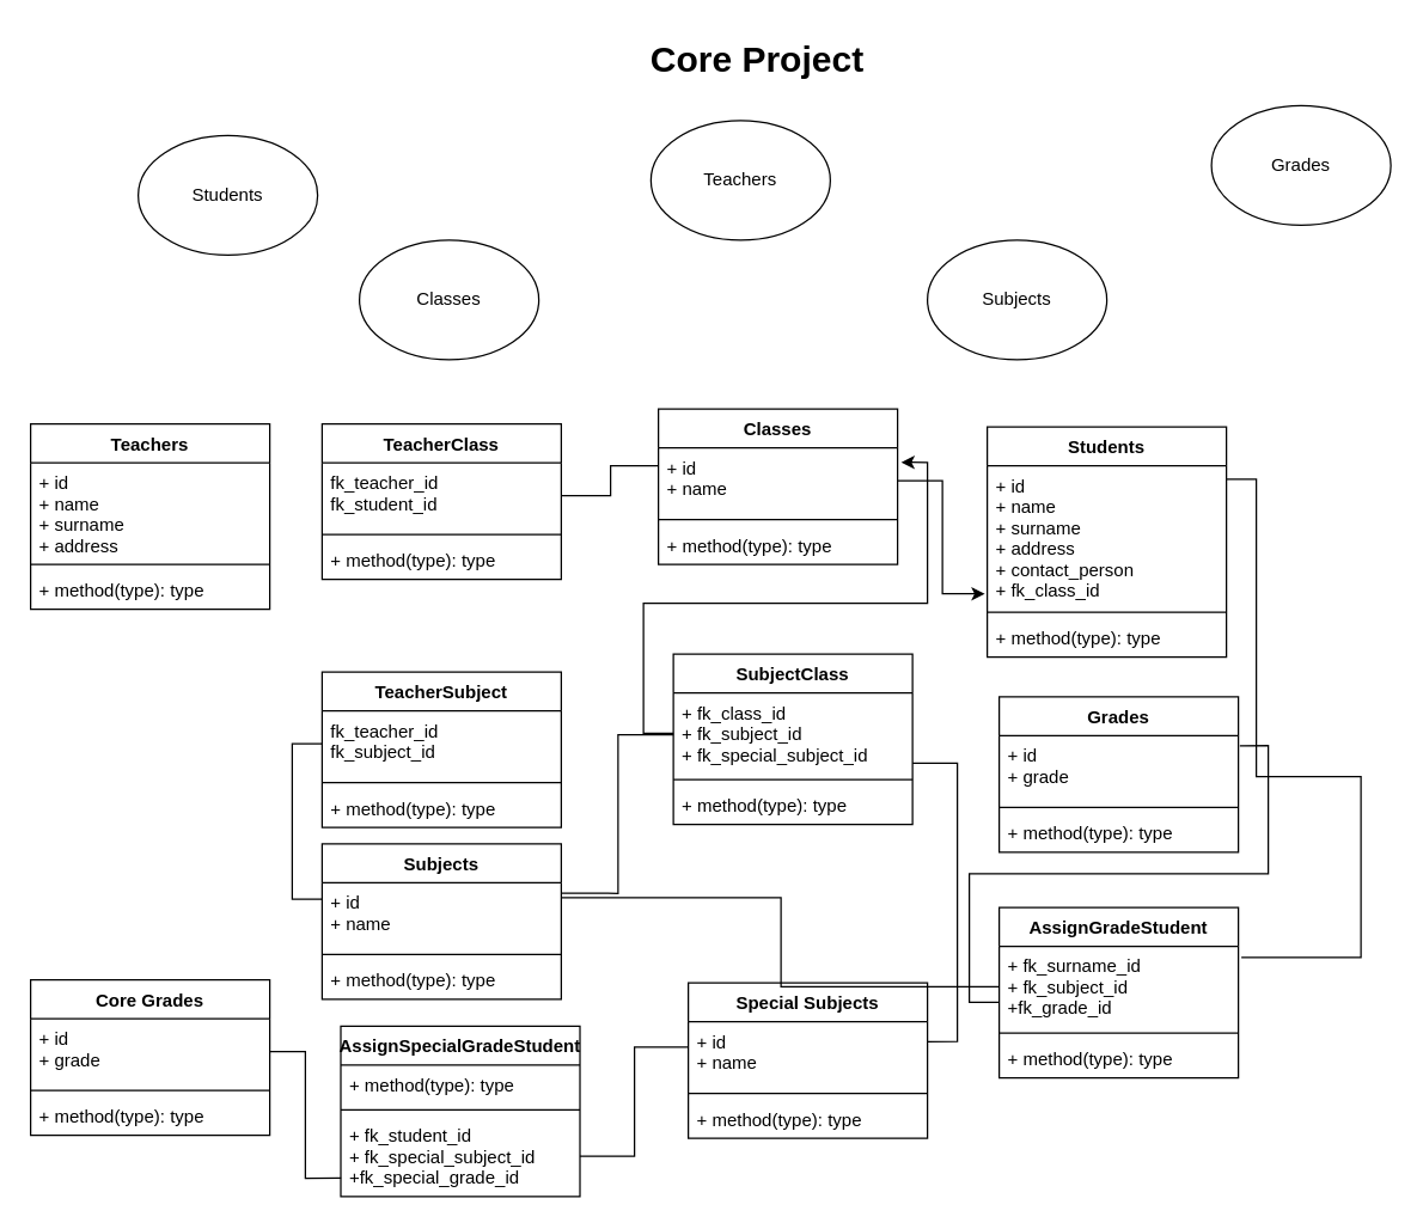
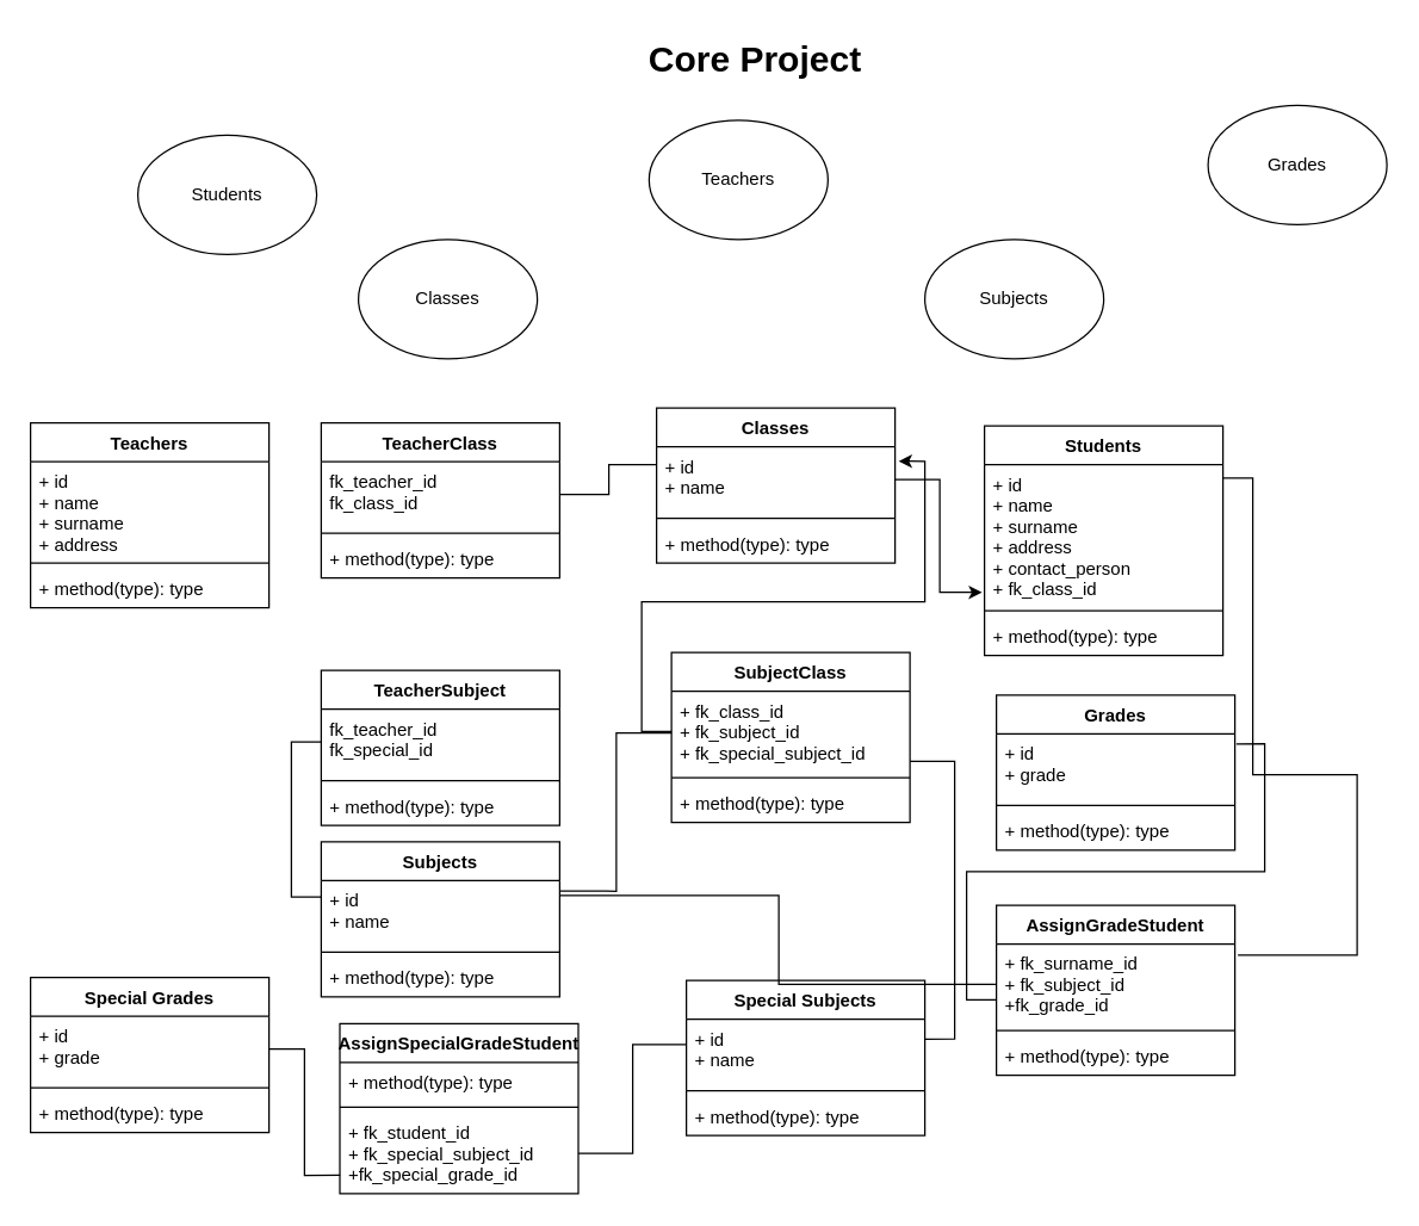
  <mxCell id="0" />
  <mxCell id="1" parent="0" />
  <mxCell id="2" value="&lt;h1&gt;Core Project&lt;/h1&gt;&lt;div&gt;&lt;br&gt;&lt;/div&gt;" style="text;html=1;strokeColor=none;fillColor=none;spacing=5;spacingTop=-20;whiteSpace=wrap;overflow=hidden;rounded=0;" vertex="1" parent="1"><mxGeometry x="430" y="20" width="190" height="50" as="geometry" /></mxCell>
  <mxCell id="3" value="Students" style="ellipse;whiteSpace=wrap;html=1;" vertex="1" parent="1"><mxGeometry x="92" y="90" width="120" height="80" as="geometry" /></mxCell>
  <mxCell id="4" value="Teachers" style="ellipse;whiteSpace=wrap;html=1;" vertex="1" parent="1"><mxGeometry x="435" y="80" width="120" height="80" as="geometry" /></mxCell>
  <mxCell id="5" value="Classes" style="ellipse;whiteSpace=wrap;html=1;" vertex="1" parent="1"><mxGeometry x="240" y="160" width="120" height="80" as="geometry" /></mxCell>
  <mxCell id="6" value="Subjects" style="ellipse;whiteSpace=wrap;html=1;" vertex="1" parent="1"><mxGeometry x="620" y="160" width="120" height="80" as="geometry" /></mxCell>
  <mxCell id="7" value="Grades" style="ellipse;whiteSpace=wrap;html=1;" vertex="1" parent="1"><mxGeometry x="810" y="70" width="120" height="80" as="geometry" /></mxCell>
  <mxCell id="8" style="edgeStyle=orthogonalEdgeStyle;rounded=0;orthogonalLoop=1;jettySize=auto;html=1;endArrow=none;endFill=0;" edge="1" parent="1" source="9" target="34"><mxGeometry relative="1" as="geometry"><Array as="points"><mxPoint x="408" y="311" /><mxPoint x="408" y="331" /></Array></mxGeometry></mxCell>
  <mxCell id="9" value="Classes" style="swimlane;fontStyle=1;align=center;verticalAlign=top;childLayout=stackLayout;horizontal=1;startSize=26;horizontalStack=0;resizeParent=1;resizeParentMax=0;resizeLast=0;collapsible=1;marginBottom=0;" vertex="1" parent="1"><mxGeometry x="440" y="273" width="160" height="104" as="geometry" /></mxCell>
  <mxCell id="10" value="+ id&#10;+ name&#10;&#10;" style="text;strokeColor=none;fillColor=none;align=left;verticalAlign=top;spacingLeft=4;spacingRight=4;overflow=hidden;rotatable=0;points=[[0,0.5],[1,0.5]];portConstraint=eastwest;" vertex="1" parent="9"><mxGeometry y="26" width="160" height="44" as="geometry" /></mxCell>
  <mxCell id="11" value="" style="line;strokeWidth=1;fillColor=none;align=left;verticalAlign=middle;spacingTop=-1;spacingLeft=3;spacingRight=3;rotatable=0;labelPosition=right;points=[];portConstraint=eastwest;" vertex="1" parent="9"><mxGeometry y="70" width="160" height="8" as="geometry" /></mxCell>
  <mxCell id="12" value="+ method(type): type" style="text;strokeColor=none;fillColor=none;align=left;verticalAlign=top;spacingLeft=4;spacingRight=4;overflow=hidden;rotatable=0;points=[[0,0.5],[1,0.5]];portConstraint=eastwest;" vertex="1" parent="9"><mxGeometry y="78" width="160" height="26" as="geometry" /></mxCell>
  <mxCell id="13" value="Teachers" style="swimlane;fontStyle=1;align=center;verticalAlign=top;childLayout=stackLayout;horizontal=1;startSize=26;horizontalStack=0;resizeParent=1;resizeParentMax=0;resizeLast=0;collapsible=1;marginBottom=0;" vertex="1" parent="1"><mxGeometry x="20" y="283" width="160" height="124" as="geometry" /></mxCell>
  <mxCell id="14" value="+ id&#10;+ name&#10;+ surname&#10;+ address&#10;&#10;" style="text;strokeColor=none;fillColor=none;align=left;verticalAlign=top;spacingLeft=4;spacingRight=4;overflow=hidden;rotatable=0;points=[[0,0.5],[1,0.5]];portConstraint=eastwest;" vertex="1" parent="13"><mxGeometry y="26" width="160" height="64" as="geometry" /></mxCell>
  <mxCell id="15" value="" style="line;strokeWidth=1;fillColor=none;align=left;verticalAlign=middle;spacingTop=-1;spacingLeft=3;spacingRight=3;rotatable=0;labelPosition=right;points=[];portConstraint=eastwest;" vertex="1" parent="13"><mxGeometry y="90" width="160" height="8" as="geometry" /></mxCell>
  <mxCell id="16" value="+ method(type): type" style="text;strokeColor=none;fillColor=none;align=left;verticalAlign=top;spacingLeft=4;spacingRight=4;overflow=hidden;rotatable=0;points=[[0,0.5],[1,0.5]];portConstraint=eastwest;" vertex="1" parent="13"><mxGeometry y="98" width="160" height="26" as="geometry" /></mxCell>
  <mxCell id="17" value="Students" style="swimlane;fontStyle=1;align=center;verticalAlign=top;childLayout=stackLayout;horizontal=1;startSize=26;horizontalStack=0;resizeParent=1;resizeParentMax=0;resizeLast=0;collapsible=1;marginBottom=0;" vertex="1" parent="1"><mxGeometry x="660" y="285" width="160" height="154" as="geometry" /></mxCell>
  <mxCell id="18" value="+ id&#10;+ name&#10;+ surname&#10;+ address&#10;+ contact_person&#10;+ fk_class_id&#10;" style="text;strokeColor=none;fillColor=none;align=left;verticalAlign=top;spacingLeft=4;spacingRight=4;overflow=hidden;rotatable=0;points=[[0,0.5],[1,0.5]];portConstraint=eastwest;" vertex="1" parent="17"><mxGeometry y="26" width="160" height="94" as="geometry" /></mxCell>
  <mxCell id="19" value="" style="line;strokeWidth=1;fillColor=none;align=left;verticalAlign=middle;spacingTop=-1;spacingLeft=3;spacingRight=3;rotatable=0;labelPosition=right;points=[];portConstraint=eastwest;" vertex="1" parent="17"><mxGeometry y="120" width="160" height="8" as="geometry" /></mxCell>
  <mxCell id="20" value="+ method(type): type" style="text;strokeColor=none;fillColor=none;align=left;verticalAlign=top;spacingLeft=4;spacingRight=4;overflow=hidden;rotatable=0;points=[[0,0.5],[1,0.5]];portConstraint=eastwest;" vertex="1" parent="17"><mxGeometry y="128" width="160" height="26" as="geometry" /></mxCell>
  <mxCell id="21" value="Subjects" style="swimlane;fontStyle=1;align=center;verticalAlign=top;childLayout=stackLayout;horizontal=1;startSize=26;horizontalStack=0;resizeParent=1;resizeParentMax=0;resizeLast=0;collapsible=1;marginBottom=0;" vertex="1" parent="1"><mxGeometry x="215" y="564" width="160" height="104" as="geometry" /></mxCell>
  <mxCell id="22" value="+ id&#10;+ name&#10;&#10;" style="text;strokeColor=none;fillColor=none;align=left;verticalAlign=top;spacingLeft=4;spacingRight=4;overflow=hidden;rotatable=0;points=[[0,0.5],[1,0.5]];portConstraint=eastwest;" vertex="1" parent="21"><mxGeometry y="26" width="160" height="44" as="geometry" /></mxCell>
  <mxCell id="23" value="" style="line;strokeWidth=1;fillColor=none;align=left;verticalAlign=middle;spacingTop=-1;spacingLeft=3;spacingRight=3;rotatable=0;labelPosition=right;points=[];portConstraint=eastwest;" vertex="1" parent="21"><mxGeometry y="70" width="160" height="8" as="geometry" /></mxCell>
  <mxCell id="24" value="+ method(type): type" style="text;strokeColor=none;fillColor=none;align=left;verticalAlign=top;spacingLeft=4;spacingRight=4;overflow=hidden;rotatable=0;points=[[0,0.5],[1,0.5]];portConstraint=eastwest;" vertex="1" parent="21"><mxGeometry y="78" width="160" height="26" as="geometry" /></mxCell>
  <mxCell id="25" value="Grades" style="swimlane;fontStyle=1;align=center;verticalAlign=top;childLayout=stackLayout;horizontal=1;startSize=26;horizontalStack=0;resizeParent=1;resizeParentMax=0;resizeLast=0;collapsible=1;marginBottom=0;" vertex="1" parent="1"><mxGeometry x="668" y="465.5" width="160" height="104" as="geometry" /></mxCell>
  <mxCell id="26" value="+ id&#10;+ grade&#10;&#10;" style="text;strokeColor=none;fillColor=none;align=left;verticalAlign=top;spacingLeft=4;spacingRight=4;overflow=hidden;rotatable=0;points=[[0,0.5],[1,0.5]];portConstraint=eastwest;" vertex="1" parent="25"><mxGeometry y="26" width="160" height="44" as="geometry" /></mxCell>
  <mxCell id="27" value="" style="line;strokeWidth=1;fillColor=none;align=left;verticalAlign=middle;spacingTop=-1;spacingLeft=3;spacingRight=3;rotatable=0;labelPosition=right;points=[];portConstraint=eastwest;" vertex="1" parent="25"><mxGeometry y="70" width="160" height="8" as="geometry" /></mxCell>
  <mxCell id="28" value="+ method(type): type" style="text;strokeColor=none;fillColor=none;align=left;verticalAlign=top;spacingLeft=4;spacingRight=4;overflow=hidden;rotatable=0;points=[[0,0.5],[1,0.5]];portConstraint=eastwest;" vertex="1" parent="25"><mxGeometry y="78" width="160" height="26" as="geometry" /></mxCell>
- <mxCell id="29" value="Core Grades" style="swimlane;fontStyle=1;align=center;verticalAlign=top;childLayout=stackLayout;horizontal=1;startSize=26;horizontalStack=0;resizeParent=1;resizeParentMax=0;resizeLast=0;collapsible=1;marginBottom=0;" vertex="1" parent="1"><mxGeometry x="20" y="655" width="160" height="104" as="geometry" /></mxCell>
+ <mxCell id="29" value="Special Grades" style="swimlane;fontStyle=1;align=center;verticalAlign=top;childLayout=stackLayout;horizontal=1;startSize=26;horizontalStack=0;resizeParent=1;resizeParentMax=0;resizeLast=0;collapsible=1;marginBottom=0;" vertex="1" parent="1"><mxGeometry x="20" y="655" width="160" height="104" as="geometry" /></mxCell>
  <mxCell id="30" value="+ id&#10;+ grade&#10;&#10;" style="text;strokeColor=none;fillColor=none;align=left;verticalAlign=top;spacingLeft=4;spacingRight=4;overflow=hidden;rotatable=0;points=[[0,0.5],[1,0.5]];portConstraint=eastwest;" vertex="1" parent="29"><mxGeometry y="26" width="160" height="44" as="geometry" /></mxCell>
  <mxCell id="31" value="" style="line;strokeWidth=1;fillColor=none;align=left;verticalAlign=middle;spacingTop=-1;spacingLeft=3;spacingRight=3;rotatable=0;labelPosition=right;points=[];portConstraint=eastwest;" vertex="1" parent="29"><mxGeometry y="70" width="160" height="8" as="geometry" /></mxCell>
  <mxCell id="32" value="+ method(type): type" style="text;strokeColor=none;fillColor=none;align=left;verticalAlign=top;spacingLeft=4;spacingRight=4;overflow=hidden;rotatable=0;points=[[0,0.5],[1,0.5]];portConstraint=eastwest;" vertex="1" parent="29"><mxGeometry y="78" width="160" height="26" as="geometry" /></mxCell>
  <mxCell id="33" value="TeacherClass" style="swimlane;fontStyle=1;align=center;verticalAlign=top;childLayout=stackLayout;horizontal=1;startSize=26;horizontalStack=0;resizeParent=1;resizeParentMax=0;resizeLast=0;collapsible=1;marginBottom=0;" vertex="1" parent="1"><mxGeometry x="215" y="283" width="160" height="104" as="geometry" /></mxCell>
- <mxCell id="34" value="fk_teacher_id&#10;fk_student_id&#10;" style="text;strokeColor=none;fillColor=none;align=left;verticalAlign=top;spacingLeft=4;spacingRight=4;overflow=hidden;rotatable=0;points=[[0,0.5],[1,0.5]];portConstraint=eastwest;" vertex="1" parent="33"><mxGeometry y="26" width="160" height="44" as="geometry" /></mxCell>
+ <mxCell id="34" value="fk_teacher_id&#10;fk_class_id&#10;" style="text;strokeColor=none;fillColor=none;align=left;verticalAlign=top;spacingLeft=4;spacingRight=4;overflow=hidden;rotatable=0;points=[[0,0.5],[1,0.5]];portConstraint=eastwest;" vertex="1" parent="33"><mxGeometry y="26" width="160" height="44" as="geometry" /></mxCell>
  <mxCell id="35" value="" style="line;strokeWidth=1;fillColor=none;align=left;verticalAlign=middle;spacingTop=-1;spacingLeft=3;spacingRight=3;rotatable=0;labelPosition=right;points=[];portConstraint=eastwest;" vertex="1" parent="33"><mxGeometry y="70" width="160" height="8" as="geometry" /></mxCell>
  <mxCell id="36" value="+ method(type): type" style="text;strokeColor=none;fillColor=none;align=left;verticalAlign=top;spacingLeft=4;spacingRight=4;overflow=hidden;rotatable=0;points=[[0,0.5],[1,0.5]];portConstraint=eastwest;" vertex="1" parent="33"><mxGeometry y="78" width="160" height="26" as="geometry" /></mxCell>
  <mxCell id="37" value="TeacherSubject" style="swimlane;fontStyle=1;align=center;verticalAlign=top;childLayout=stackLayout;horizontal=1;startSize=26;horizontalStack=0;resizeParent=1;resizeParentMax=0;resizeLast=0;collapsible=1;marginBottom=0;" vertex="1" parent="1"><mxGeometry x="215" y="449" width="160" height="104" as="geometry" /></mxCell>
- <mxCell id="38" value="fk_teacher_id&#10;fk_subject_id&#10;" style="text;strokeColor=none;fillColor=none;align=left;verticalAlign=top;spacingLeft=4;spacingRight=4;overflow=hidden;rotatable=0;points=[[0,0.5],[1,0.5]];portConstraint=eastwest;" vertex="1" parent="37"><mxGeometry y="26" width="160" height="44" as="geometry" /></mxCell>
+ <mxCell id="38" value="fk_teacher_id&#10;fk_special_id&#10;" style="text;strokeColor=none;fillColor=none;align=left;verticalAlign=top;spacingLeft=4;spacingRight=4;overflow=hidden;rotatable=0;points=[[0,0.5],[1,0.5]];portConstraint=eastwest;" vertex="1" parent="37"><mxGeometry y="26" width="160" height="44" as="geometry" /></mxCell>
  <mxCell id="39" value="" style="line;strokeWidth=1;fillColor=none;align=left;verticalAlign=middle;spacingTop=-1;spacingLeft=3;spacingRight=3;rotatable=0;labelPosition=right;points=[];portConstraint=eastwest;" vertex="1" parent="37"><mxGeometry y="70" width="160" height="8" as="geometry" /></mxCell>
  <mxCell id="40" value="+ method(type): type" style="text;strokeColor=none;fillColor=none;align=left;verticalAlign=top;spacingLeft=4;spacingRight=4;overflow=hidden;rotatable=0;points=[[0,0.5],[1,0.5]];portConstraint=eastwest;" vertex="1" parent="37"><mxGeometry y="78" width="160" height="26" as="geometry" /></mxCell>
  <mxCell id="41" value="SubjectClass" style="swimlane;fontStyle=1;align=center;verticalAlign=top;childLayout=stackLayout;horizontal=1;startSize=26;horizontalStack=0;resizeParent=1;resizeParentMax=0;resizeLast=0;collapsible=1;marginBottom=0;" vertex="1" parent="1"><mxGeometry x="450" y="437" width="160" height="114" as="geometry" /></mxCell>
  <mxCell id="42" value="+ fk_class_id&#10;+ fk_subject_id&#10;+ fk_special_subject_id" style="text;strokeColor=none;fillColor=none;align=left;verticalAlign=top;spacingLeft=4;spacingRight=4;overflow=hidden;rotatable=0;points=[[0,0.5],[1,0.5]];portConstraint=eastwest;" vertex="1" parent="41"><mxGeometry y="26" width="160" height="54" as="geometry" /></mxCell>
  <mxCell id="43" value="" style="line;strokeWidth=1;fillColor=none;align=left;verticalAlign=middle;spacingTop=-1;spacingLeft=3;spacingRight=3;rotatable=0;labelPosition=right;points=[];portConstraint=eastwest;" vertex="1" parent="41"><mxGeometry y="80" width="160" height="8" as="geometry" /></mxCell>
  <mxCell id="44" value="+ method(type): type" style="text;strokeColor=none;fillColor=none;align=left;verticalAlign=top;spacingLeft=4;spacingRight=4;overflow=hidden;rotatable=0;points=[[0,0.5],[1,0.5]];portConstraint=eastwest;" vertex="1" parent="41"><mxGeometry y="88" width="160" height="26" as="geometry" /></mxCell>
  <mxCell id="45" value="Special Subjects" style="swimlane;fontStyle=1;align=center;verticalAlign=top;childLayout=stackLayout;horizontal=1;startSize=26;horizontalStack=0;resizeParent=1;resizeParentMax=0;resizeLast=0;collapsible=1;marginBottom=0;" vertex="1" parent="1"><mxGeometry x="460" y="657" width="160" height="104" as="geometry" /></mxCell>
  <mxCell id="46" value="+ id&#10;+ name&#10;" style="text;strokeColor=none;fillColor=none;align=left;verticalAlign=top;spacingLeft=4;spacingRight=4;overflow=hidden;rotatable=0;points=[[0,0.5],[1,0.5]];portConstraint=eastwest;" vertex="1" parent="45"><mxGeometry y="26" width="160" height="44" as="geometry" /></mxCell>
  <mxCell id="47" value="" style="line;strokeWidth=1;fillColor=none;align=left;verticalAlign=middle;spacingTop=-1;spacingLeft=3;spacingRight=3;rotatable=0;labelPosition=right;points=[];portConstraint=eastwest;" vertex="1" parent="45"><mxGeometry y="70" width="160" height="8" as="geometry" /></mxCell>
  <mxCell id="48" value="+ method(type): type" style="text;strokeColor=none;fillColor=none;align=left;verticalAlign=top;spacingLeft=4;spacingRight=4;overflow=hidden;rotatable=0;points=[[0,0.5],[1,0.5]];portConstraint=eastwest;" vertex="1" parent="45"><mxGeometry y="78" width="160" height="26" as="geometry" /></mxCell>
  <mxCell id="49" value="AssignGradeStudent" style="swimlane;fontStyle=1;align=center;verticalAlign=top;childLayout=stackLayout;horizontal=1;startSize=26;horizontalStack=0;resizeParent=1;resizeParentMax=0;resizeLast=0;collapsible=1;marginBottom=0;" vertex="1" parent="1"><mxGeometry x="668" y="606.5" width="160" height="114" as="geometry" /></mxCell>
  <mxCell id="50" value="+ fk_surname_id&#10;+ fk_subject_id&#10;+fk_grade_id&#10;&#10;" style="text;strokeColor=none;fillColor=none;align=left;verticalAlign=top;spacingLeft=4;spacingRight=4;overflow=hidden;rotatable=0;points=[[0,0.5],[1,0.5]];portConstraint=eastwest;" vertex="1" parent="49"><mxGeometry y="26" width="160" height="54" as="geometry" /></mxCell>
  <mxCell id="51" value="" style="line;strokeWidth=1;fillColor=none;align=left;verticalAlign=middle;spacingTop=-1;spacingLeft=3;spacingRight=3;rotatable=0;labelPosition=right;points=[];portConstraint=eastwest;" vertex="1" parent="49"><mxGeometry y="80" width="160" height="8" as="geometry" /></mxCell>
  <mxCell id="52" value="+ method(type): type" style="text;strokeColor=none;fillColor=none;align=left;verticalAlign=top;spacingLeft=4;spacingRight=4;overflow=hidden;rotatable=0;points=[[0,0.5],[1,0.5]];portConstraint=eastwest;" vertex="1" parent="49"><mxGeometry y="88" width="160" height="26" as="geometry" /></mxCell>
  <mxCell id="53" value="AssignSpecialGradeStudent" style="swimlane;fontStyle=1;align=center;verticalAlign=top;childLayout=stackLayout;horizontal=1;startSize=26;horizontalStack=0;resizeParent=1;resizeParentMax=0;resizeLast=0;collapsible=1;marginBottom=0;" vertex="1" parent="1"><mxGeometry x="227.5" y="686" width="160" height="114" as="geometry" /></mxCell>
  <mxCell id="54" value="+ method(type): type" style="text;strokeColor=none;fillColor=none;align=left;verticalAlign=top;spacingLeft=4;spacingRight=4;overflow=hidden;rotatable=0;points=[[0,0.5],[1,0.5]];portConstraint=eastwest;" vertex="1" parent="53"><mxGeometry y="26" width="160" height="26" as="geometry" /></mxCell>
  <mxCell id="55" value="" style="line;strokeWidth=1;fillColor=none;align=left;verticalAlign=middle;spacingTop=-1;spacingLeft=3;spacingRight=3;rotatable=0;labelPosition=right;points=[];portConstraint=eastwest;" vertex="1" parent="53"><mxGeometry y="52" width="160" height="8" as="geometry" /></mxCell>
  <mxCell id="56" value="+ fk_student_id&#10;+ fk_special_subject_id&#10;+fk_special_grade_id&#10;&#10;" style="text;strokeColor=none;fillColor=none;align=left;verticalAlign=top;spacingLeft=4;spacingRight=4;overflow=hidden;rotatable=0;points=[[0,0.5],[1,0.5]];portConstraint=eastwest;" vertex="1" parent="53"><mxGeometry y="60" width="160" height="54" as="geometry" /></mxCell>
  <mxCell id="57" style="edgeStyle=orthogonalEdgeStyle;rounded=0;orthogonalLoop=1;jettySize=auto;html=1;entryX=1;entryY=0.161;entryDx=0;entryDy=0;entryPerimeter=0;endArrow=none;endFill=0;" edge="1" parent="1" source="42" target="22"><mxGeometry relative="1" as="geometry"><Array as="points"><mxPoint x="413" y="491" /><mxPoint x="413" y="597" /></Array></mxGeometry></mxCell>
  <mxCell id="58" style="edgeStyle=orthogonalEdgeStyle;rounded=0;orthogonalLoop=1;jettySize=auto;html=1;entryX=1.015;entryY=0.22;entryDx=0;entryDy=0;entryPerimeter=0;" edge="1" parent="1" source="42" target="10"><mxGeometry relative="1" as="geometry" /></mxCell>
  <mxCell id="59" style="edgeStyle=orthogonalEdgeStyle;rounded=0;orthogonalLoop=1;jettySize=auto;html=1;entryX=-0.01;entryY=0.911;entryDx=0;entryDy=0;entryPerimeter=0;" edge="1" parent="1" source="10" target="18"><mxGeometry relative="1" as="geometry" /></mxCell>
  <mxCell id="60" style="edgeStyle=orthogonalEdgeStyle;rounded=0;orthogonalLoop=1;jettySize=auto;html=1;entryX=0;entryY=0.5;entryDx=0;entryDy=0;endArrow=none;endFill=0;" edge="1" parent="1" source="22" target="38"><mxGeometry relative="1" as="geometry"><Array as="points"><mxPoint x="195" y="601" /><mxPoint x="195" y="497" /></Array></mxGeometry></mxCell>
  <mxCell id="61" style="edgeStyle=orthogonalEdgeStyle;rounded=0;orthogonalLoop=1;jettySize=auto;html=1;entryX=1;entryY=0.5;entryDx=0;entryDy=0;endArrow=none;endFill=0;" edge="1" parent="1" source="46" target="56"><mxGeometry relative="1" as="geometry"><Array as="points"><mxPoint x="424" y="700" /><mxPoint x="424" y="773" /></Array></mxGeometry></mxCell>
  <mxCell id="62" style="edgeStyle=orthogonalEdgeStyle;rounded=0;orthogonalLoop=1;jettySize=auto;html=1;entryX=0.001;entryY=0.772;entryDx=0;entryDy=0;entryPerimeter=0;endArrow=none;endFill=0;" edge="1" parent="1" source="30" target="56"><mxGeometry relative="1" as="geometry" /></mxCell>
  <mxCell id="63" style="edgeStyle=orthogonalEdgeStyle;rounded=0;orthogonalLoop=1;jettySize=auto;html=1;entryX=0.998;entryY=0.303;entryDx=0;entryDy=0;entryPerimeter=0;endArrow=none;endFill=0;" edge="1" parent="1" source="42" target="46"><mxGeometry relative="1" as="geometry"><Array as="points"><mxPoint x="640" y="510" /><mxPoint x="640" y="696" /></Array></mxGeometry></mxCell>
  <mxCell id="64" style="edgeStyle=orthogonalEdgeStyle;rounded=0;orthogonalLoop=1;jettySize=auto;html=1;endArrow=none;endFill=0;" edge="1" parent="1" source="50" target="22"><mxGeometry relative="1" as="geometry"><Array as="points"><mxPoint x="522" y="660" /><mxPoint x="522" y="600" /></Array></mxGeometry></mxCell>
  <mxCell id="65" style="edgeStyle=orthogonalEdgeStyle;rounded=0;orthogonalLoop=1;jettySize=auto;html=1;endArrow=none;endFill=0;" edge="1" parent="1" source="18"><mxGeometry relative="1" as="geometry"><mxPoint x="840" y="640" as="targetPoint" /><Array as="points"><mxPoint x="840" y="320" /><mxPoint x="840" y="519" /><mxPoint x="910" y="519" /><mxPoint x="910" y="640" /><mxPoint x="830" y="640" /></Array></mxGeometry></mxCell>
  <mxCell id="66" style="edgeStyle=orthogonalEdgeStyle;rounded=0;orthogonalLoop=1;jettySize=auto;html=1;entryX=1.006;entryY=0.155;entryDx=0;entryDy=0;entryPerimeter=0;endArrow=none;endFill=0;" edge="1" parent="1" source="50" target="26"><mxGeometry relative="1" as="geometry"><Array as="points"><mxPoint x="648" y="670" /><mxPoint x="648" y="584" /><mxPoint x="848" y="584" /><mxPoint x="848" y="498" /></Array></mxGeometry></mxCell>
